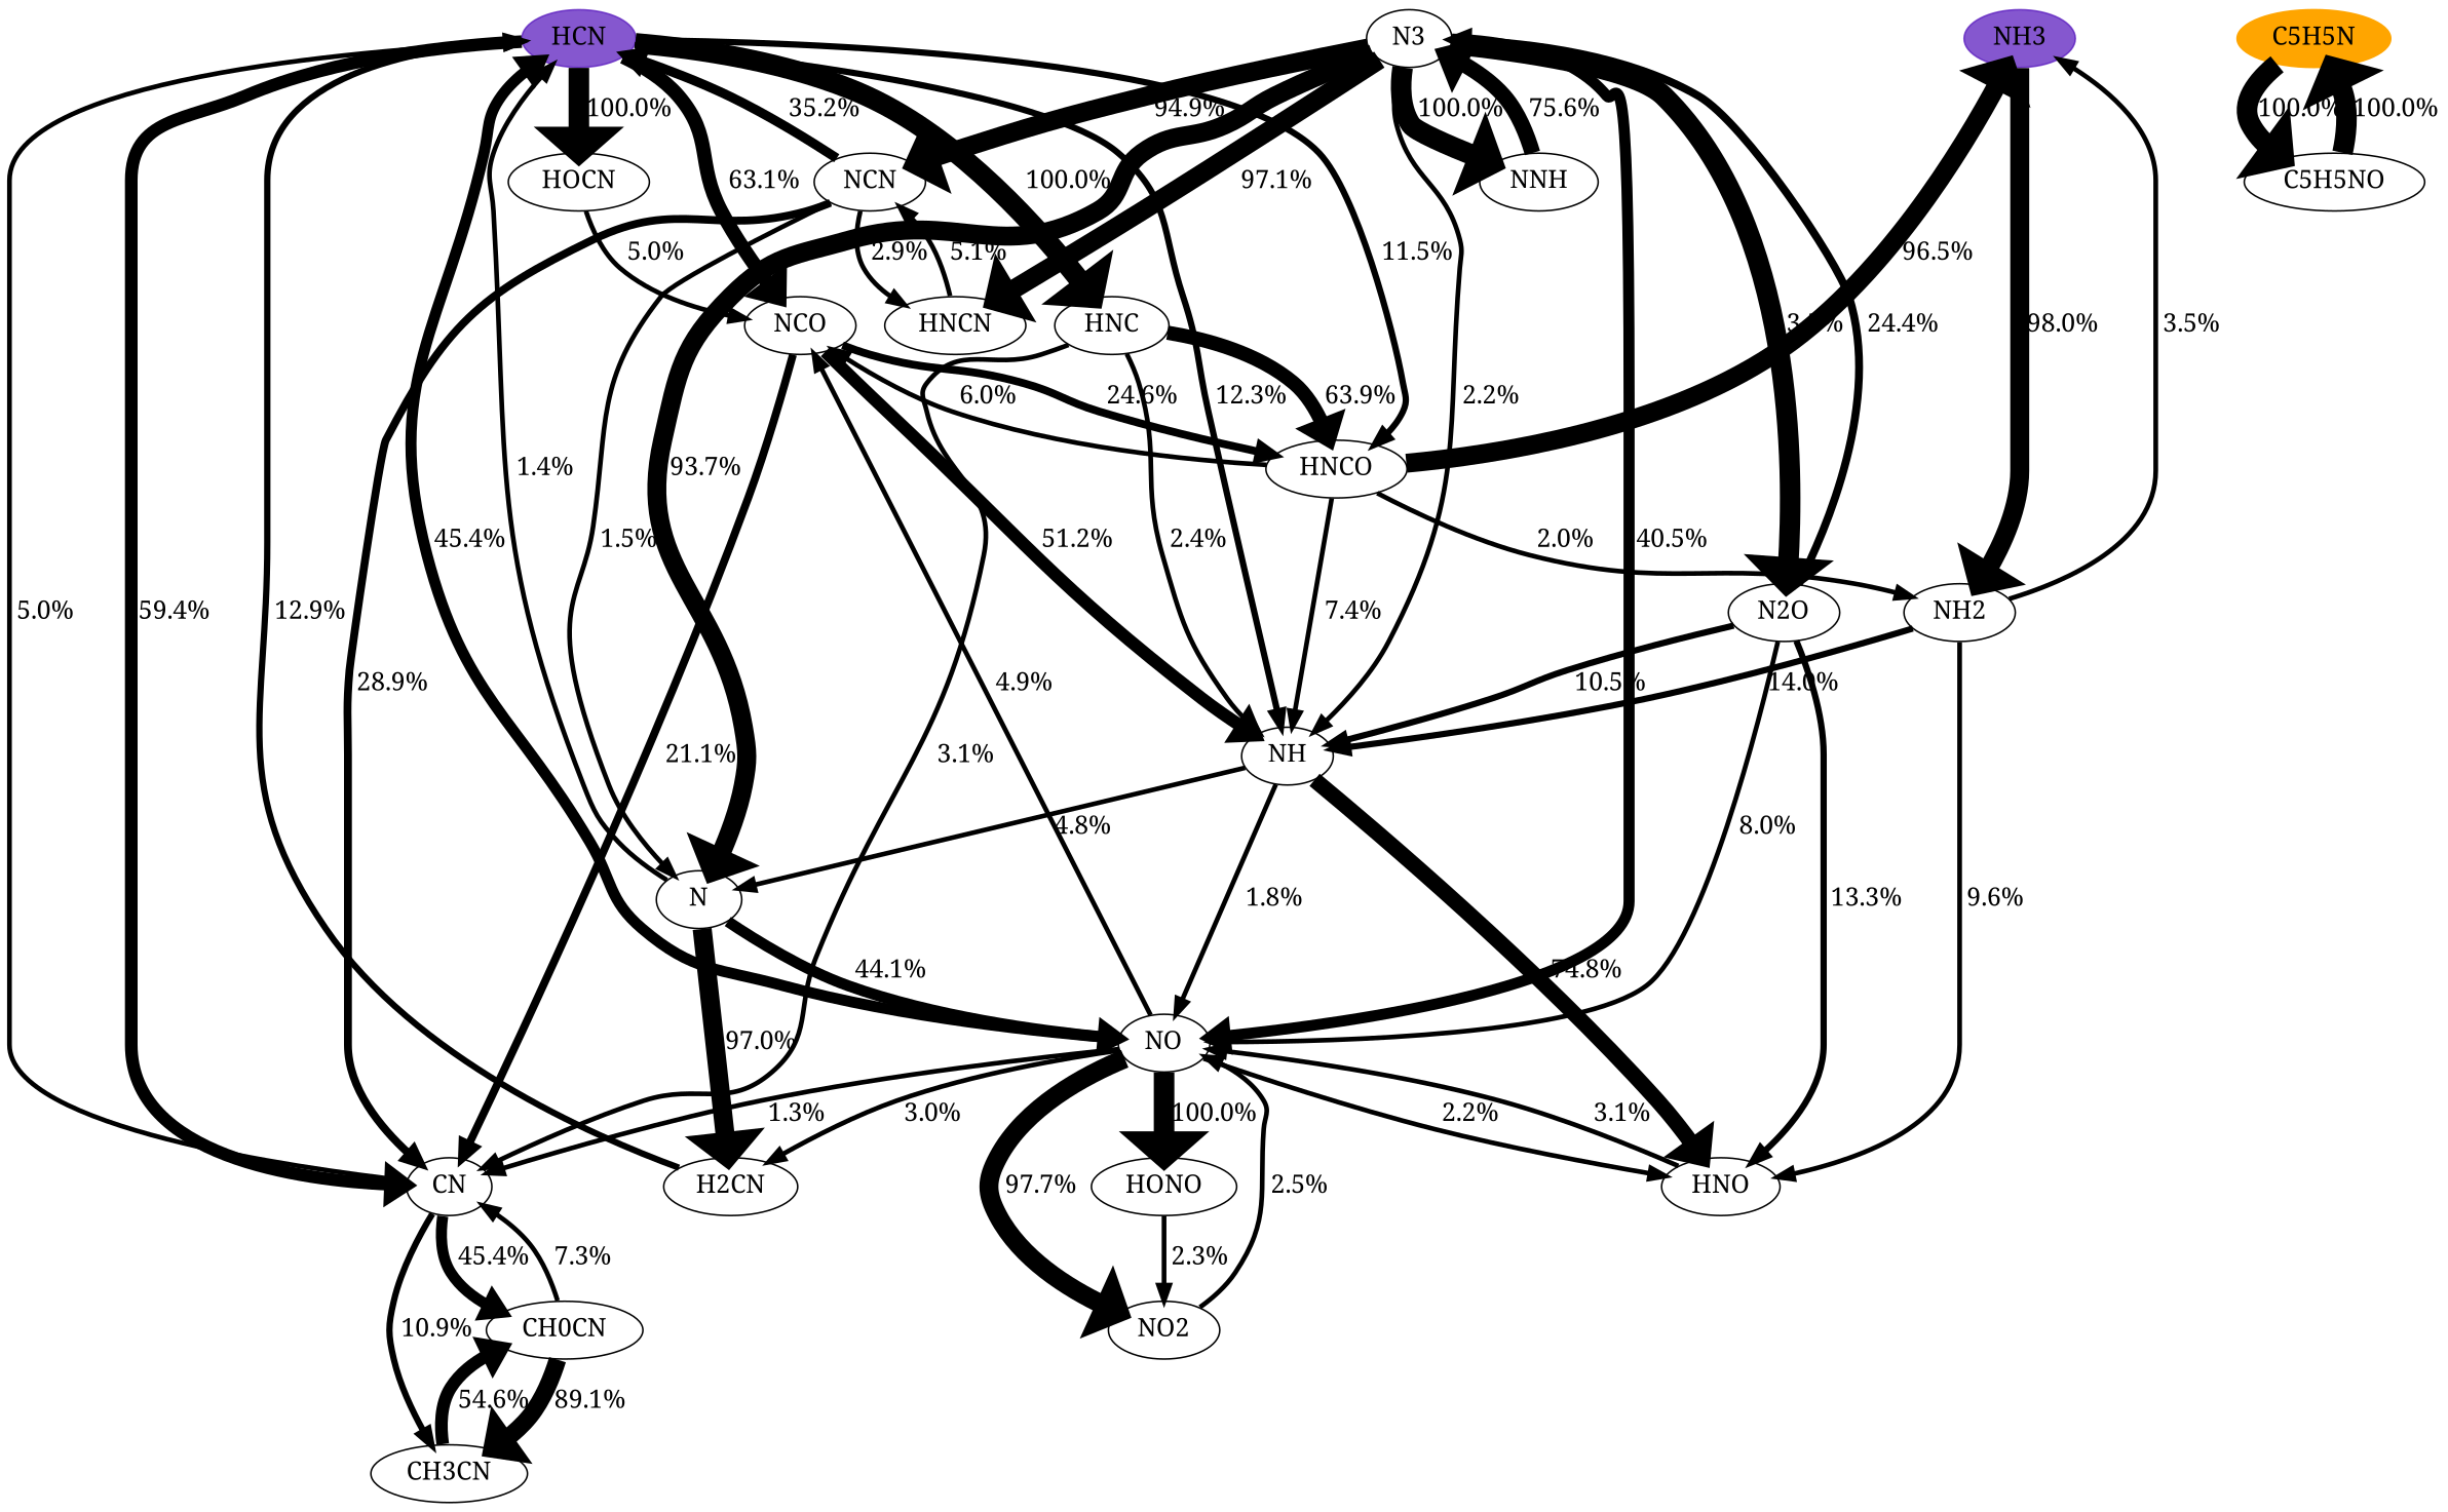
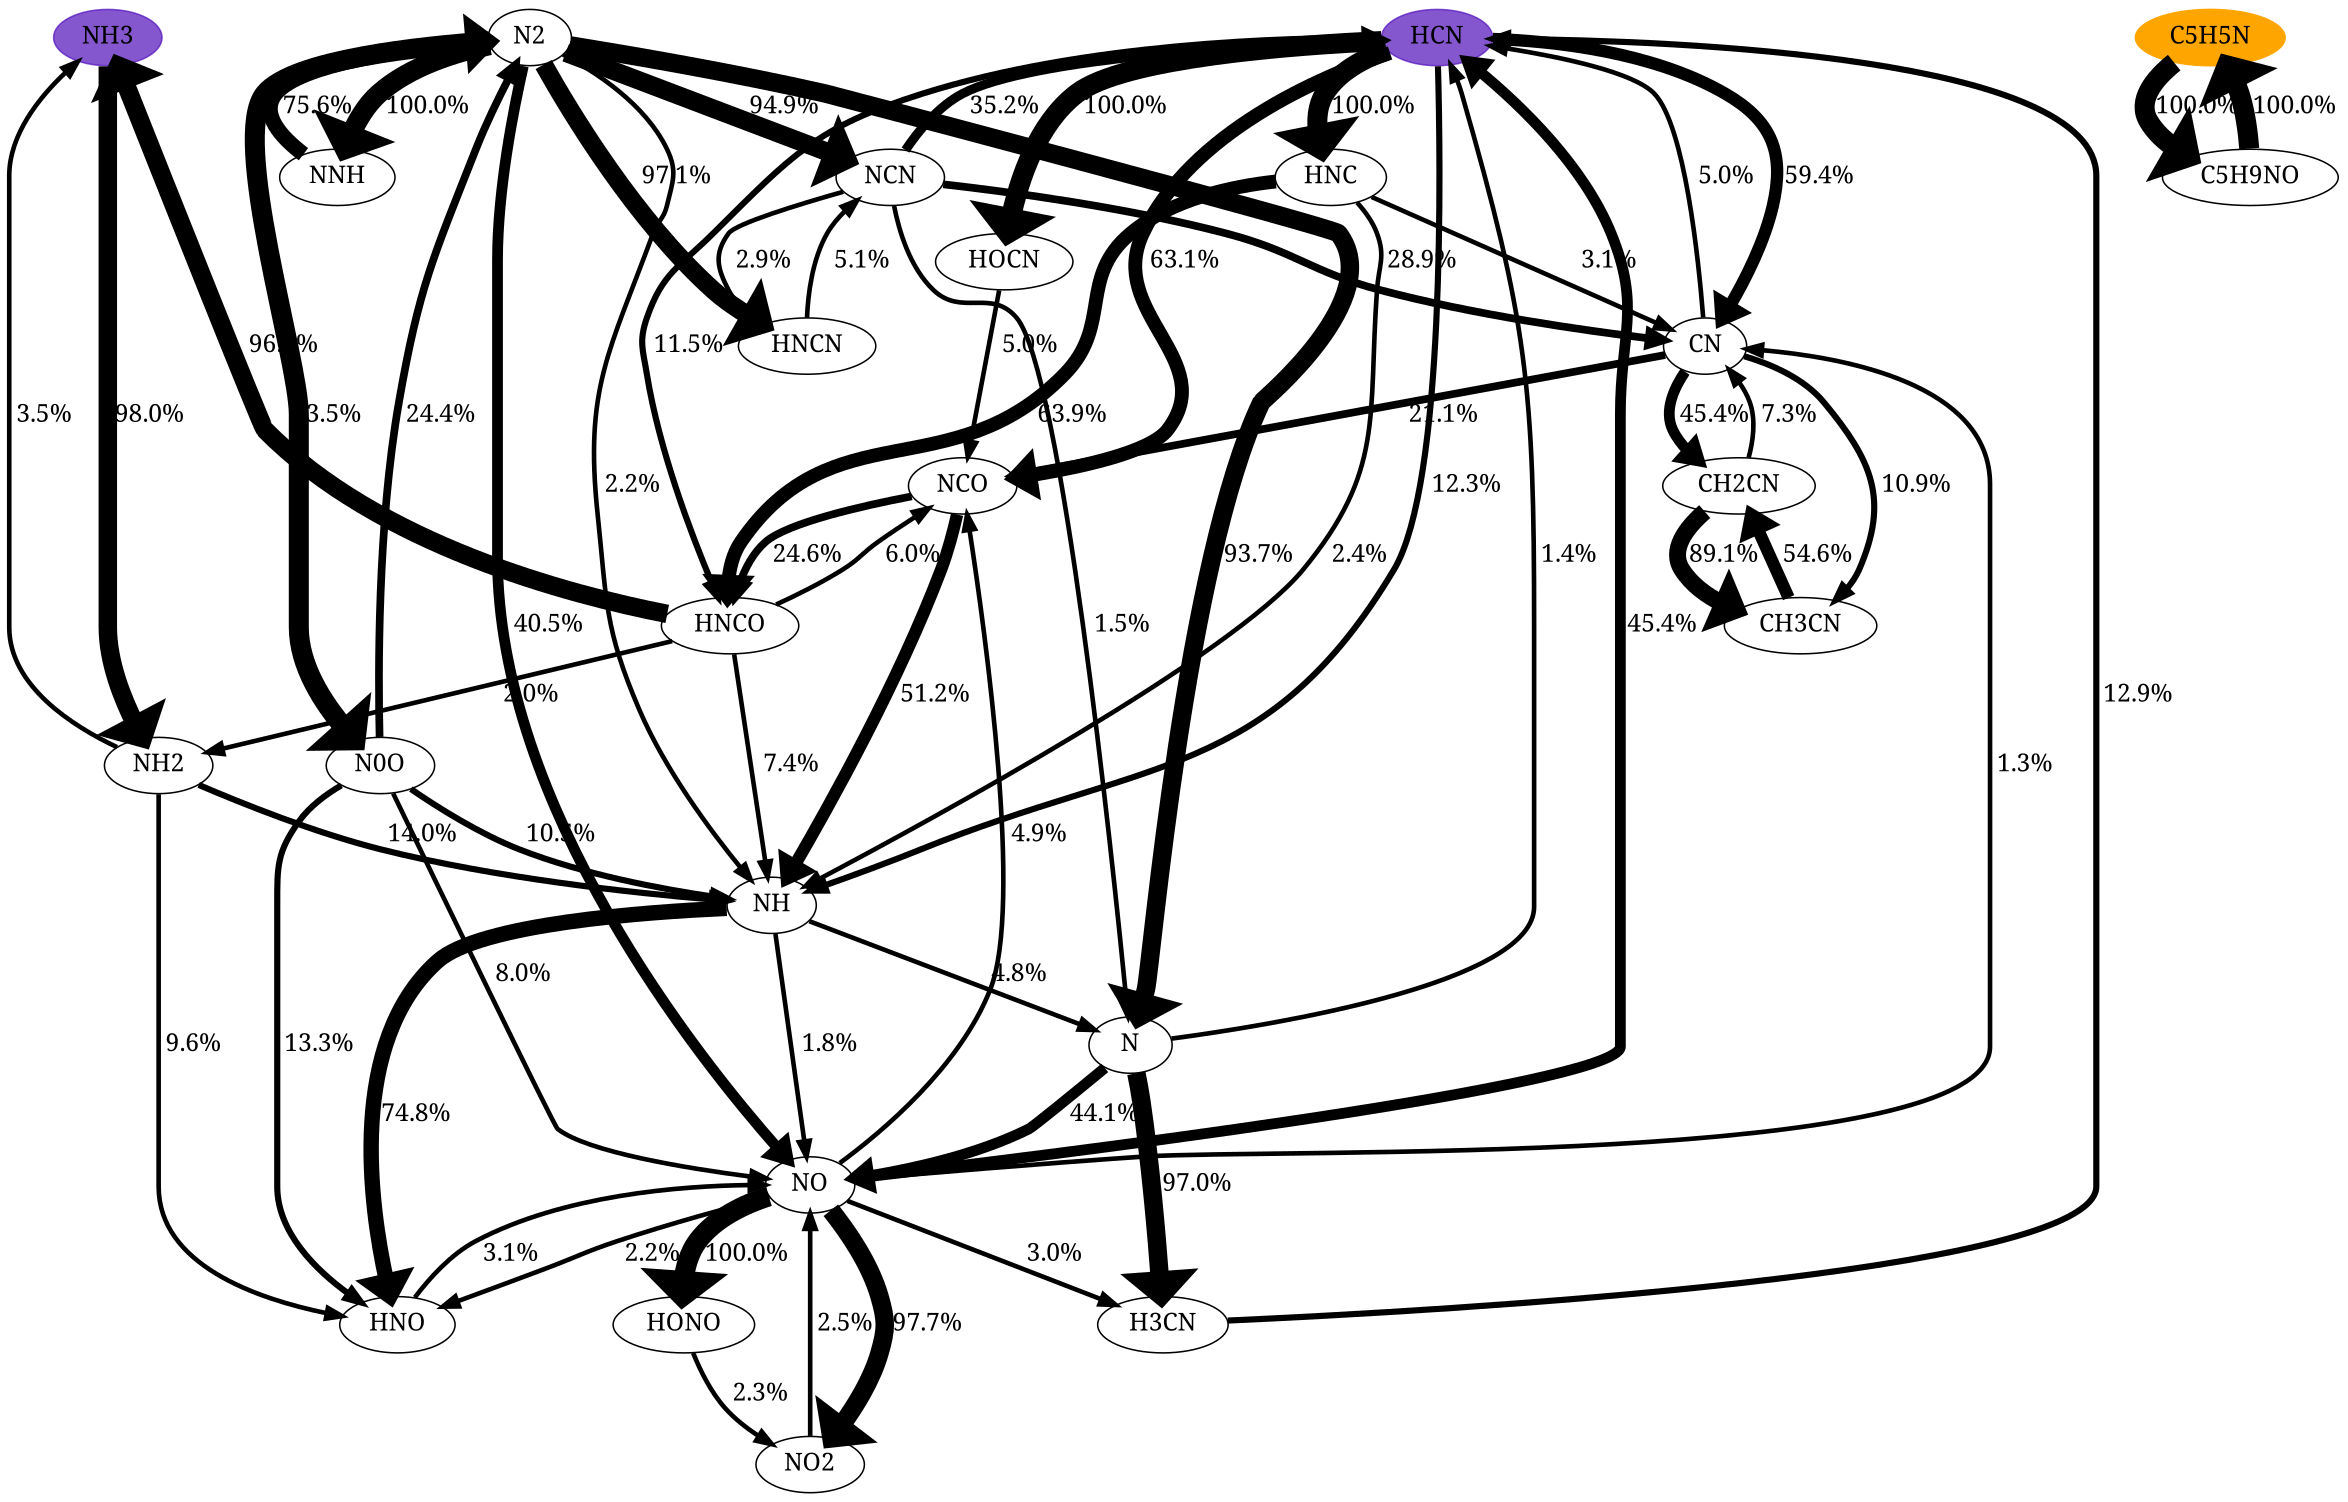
  digraph {
    b="0,0,1558,558"
    rankdir=TB
    splines=True
    node [fontname=serif fontsize=16]
    edge [fontcolor=black fontname=serif fontsize=16 penwidth=3]
    HCN [color="#500dbab1" fillcolor="#500dbab1" style=filled]
    C5H5N [color=orange fillcolor=orange style=filled]
    NH3 [color="#500dbab1" fillcolor="#500dbab1" style=filled]
-   N2 [label=N3]
+   N2
    CN
    NCO
    NH
    HNCO
    HNC
    HOCN
-   C5H5NO
+   C5H5NO [label=C5H9NO]
    NH2
    NO
    N
    NNH
-   N2O
+   N2O [label=N0O]
    NCN
    HNCN
    HNO
    HONO
    NO2
-   H2CN
+   H2CN [label=H3CN]
    CH3CN
-   CH2CN [label=CH0CN]
+   CH2CN
    subgraph sub_1 {
      rank=source
      HCN
      C5H5N
      NH3
      N2
    }
    HCN -> CN [label=" 59.4%" penwidth=8]
    HCN -> NCO [label=" 63.1%" penwidth=9]
    HCN -> NH [label=" 12.3%" penwidth=4]
    HCN -> HNCO [label=" 11.5%" penwidth=4]
    HCN -> HNC [label=" 100.0%" penwidth=13]
    HCN -> HOCN [label=" 100.0%" penwidth=13]
    C5H5N -> C5H5NO [label=" 100.0%" penwidth=13]
    NH3 -> NH2 [label=" 98.0%" penwidth=12]
    N2 -> NH [label=" 2.2%"]
    N2 -> NO [label=" 40.5%" penwidth=7]
    N2 -> N [label=" 93.7%" penwidth=12]
    N2 -> NNH [label=" 100.0%" penwidth=13]
    N2 -> N2O [label=" 3.5%" penwidth=13]
    N2 -> NCN [label=" 94.9%" penwidth=12]
    N2 -> HNCN [label=" 97.1%" penwidth=12]
    CN -> HCN [label=" 5.0%"]
-   NCO -> CN [label=" 21.1%" penwidth=5]
+   CN -> NCO [label=" 21.1%" penwidth=5]
    CN -> CH3CN [label=" 10.9%" penwidth=4]
    CN -> CH2CN [label=" 45.4%" penwidth=7]
    NCO -> NH [label=" 51.2%" penwidth=8]
    NCO -> HNCO [label=" 24.6%" penwidth=5]
    NH -> NO [label=" 1.8%"]
    NH -> N [label=" 4.8%"]
    NH -> HNO [label=" 74.8%" penwidth=10]
    HNCO -> NH3 [label=" 96.5%" penwidth=12]
    HNCO -> NCO [label=" 6.0%"]
    HNCO -> NH [label=" 7.4%"]
    HNCO -> NH2 [label=" 2.0%"]
    HNC -> CN [label=" 3.1%"]
    HNC -> NH [label=" 2.4%"]
    HNC -> HNCO [label=" 63.9%" penwidth=9]
    HOCN -> NCO [label=" 5.0%"]
    C5H5NO -> C5H5N [label=" 100.0%" penwidth=13]
    NH2 -> NH3 [label=" 3.5%"]
    NH2 -> NH [label=" 14.0%" penwidth=4]
    NH2 -> HNO [label=" 9.6%"]
    NO -> HCN [label=" 45.4%" penwidth=7]
    NO -> CN [label=" 1.3%"]
    NO -> NCO [label=" 4.9%"]
    NO -> HNO [label=" 2.2%"]
    NO -> HONO [label=" 100.0%" penwidth=13]
    NO -> NO2 [label=" 97.7%" penwidth=12]
    NO -> H2CN [label=" 3.0%"]
    N -> HCN [label=" 1.4%"]
    N -> NO [label=" 44.1%" penwidth=7]
    N -> H2CN [label=" 97.0%" penwidth=12]
    NNH -> N2 [label=" 75.6%" penwidth=10]
    N2O -> N2 [label=" 24.4%" penwidth=5]
    N2O -> NH [label=" 10.5%" penwidth=4]
    N2O -> NO [label=" 8.0%"]
    N2O -> HNO [label=" 13.3%" penwidth=4]
    NCN -> HCN [label=" 35.2%" penwidth=6]
    NCN -> CN [label=" 28.9%" penwidth=5]
    NCN -> N [label=" 1.5%"]
    NCN -> HNCN [label=" 2.9%"]
    HNCN -> NCN [label=" 5.1%"]
    HNO -> NO [label=" 3.1%"]
    HONO -> NO2 [label=" 2.3%"]
    NO2 -> NO [label=" 2.5%"]
    H2CN -> HCN [label=" 12.9%" penwidth=4]
    CH3CN -> CH2CN [label=" 54.6%" penwidth=8]
    CH2CN -> CN [label=" 7.3%"]
    CH2CN -> CH3CN [label=" 89.1%" penwidth=11]
  }
